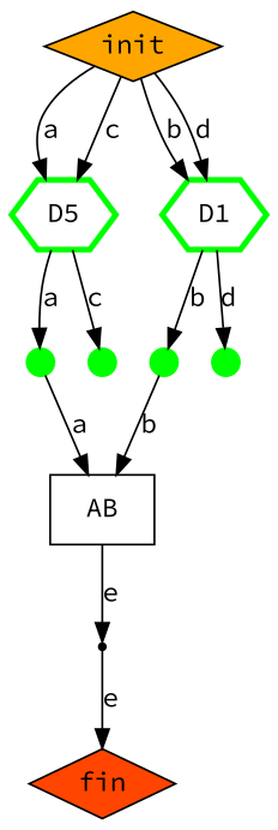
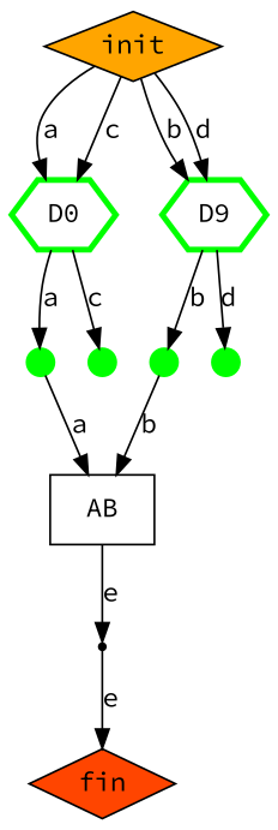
  digraph {
    fontname="Source Code Pro"
    node [fontname="Source Code Pro" shape=point color=green]
    edge [color=black fontname="Source Code Pro"]
    init [fillcolor=orange shape=diamond style=filled color=""]
-   D0 [penwidth=3 shape=hexagon label=D5]
-   D1 [penwidth=3 shape=hexagon]
+   D0 [penwidth=3 shape=hexagon]
+   D1 [penwidth=3 shape=hexagon label=D9]
    C00 [height=0.2]
    C01 [height=0.2]
    C10 [height=0.2]
    C11 [height=0.2]
    fin [fillcolor=orangered shape=diamond style=filled color=""]
    n9 [label=AB shape=rect color=""]
    join [color=""]
    init -> D0 [label=a]
    init -> D0 [label=c]
    init -> D1 [label=b]
    init -> D1 [label=d]
    D0 -> C00 [label=a]
    D0 -> C01 [label=c]
    D1 -> C10 [label=b]
    D1 -> C11 [label=d]
    C00 -> n9 [label=a]
    C10 -> n9 [label=b]
    n9 -> join [label=e]
    join -> fin [label=e]
  }
